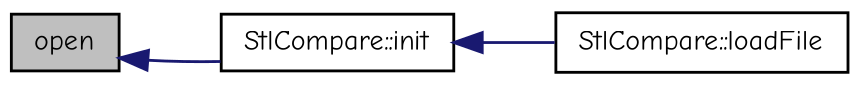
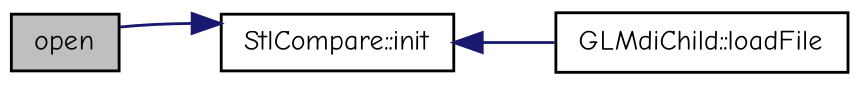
  digraph {
    fontname="Comic Neue"
    rankdir=LR
    node [color=black fillcolor=white fontname="Comic Neue" fontsize=10 shape=record style=filled]
    edge [color=midnightblue dir=back fontname="Comic Neue" fontsize=10 labelfontname=Helvetica labelfontsize=10 style=solid]
    n1 [fillcolor=grey75 fontcolor=black height=0.2 label=open width=0.4]
    n2 [height=0.2 label="StlCompare::init" width=0.4]
-   n3 [height=0.2 label="StlCompare::loadFile" width=0.4]
-   n1 -> n2
+   n3 [height=0.2 label="GLMdiChild::loadFile" width=0.4]
+   n2 -> n1
    n2 -> n3
  }
